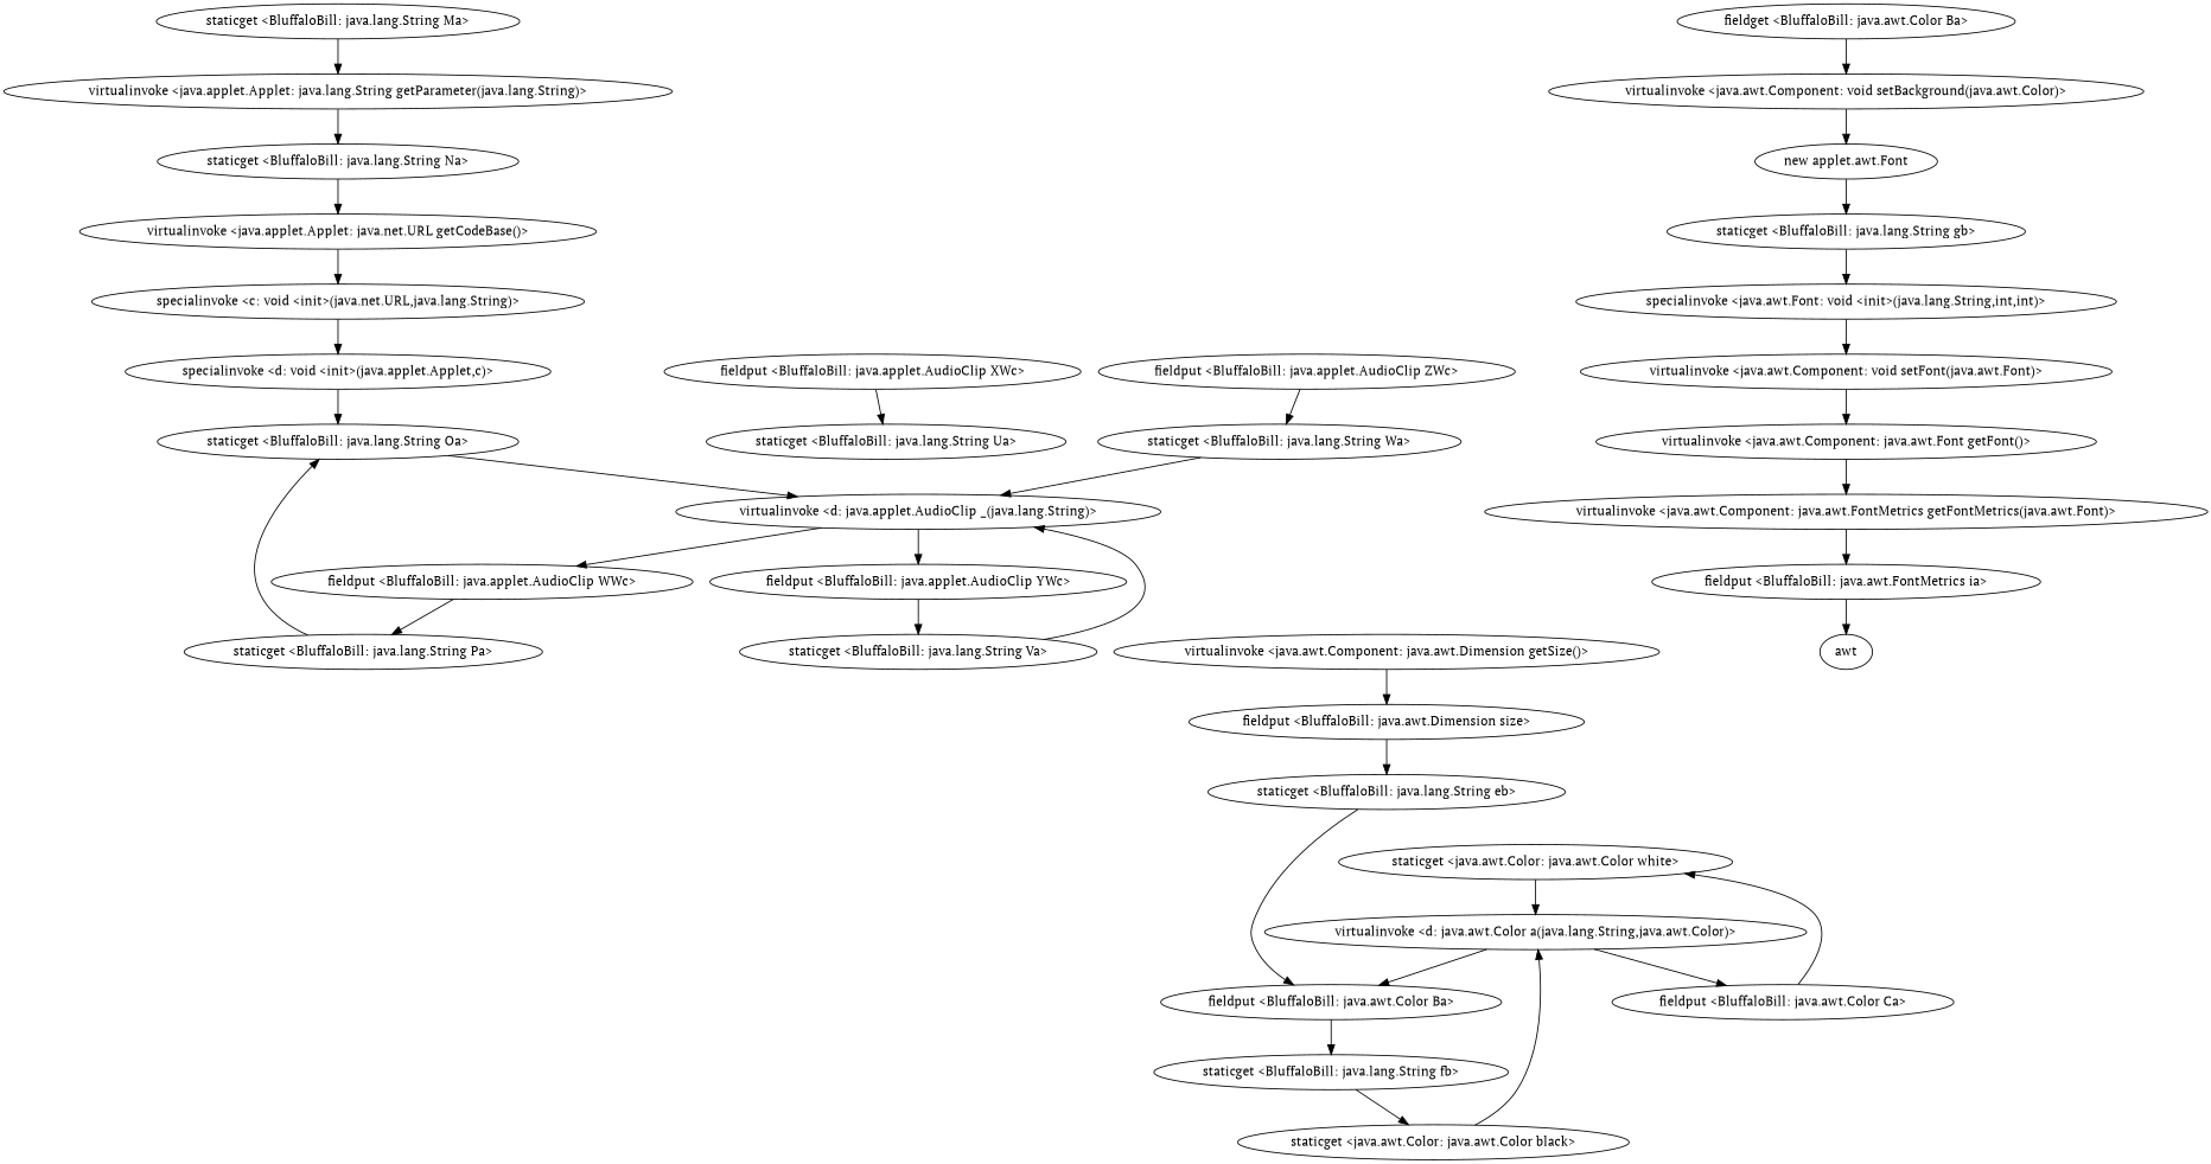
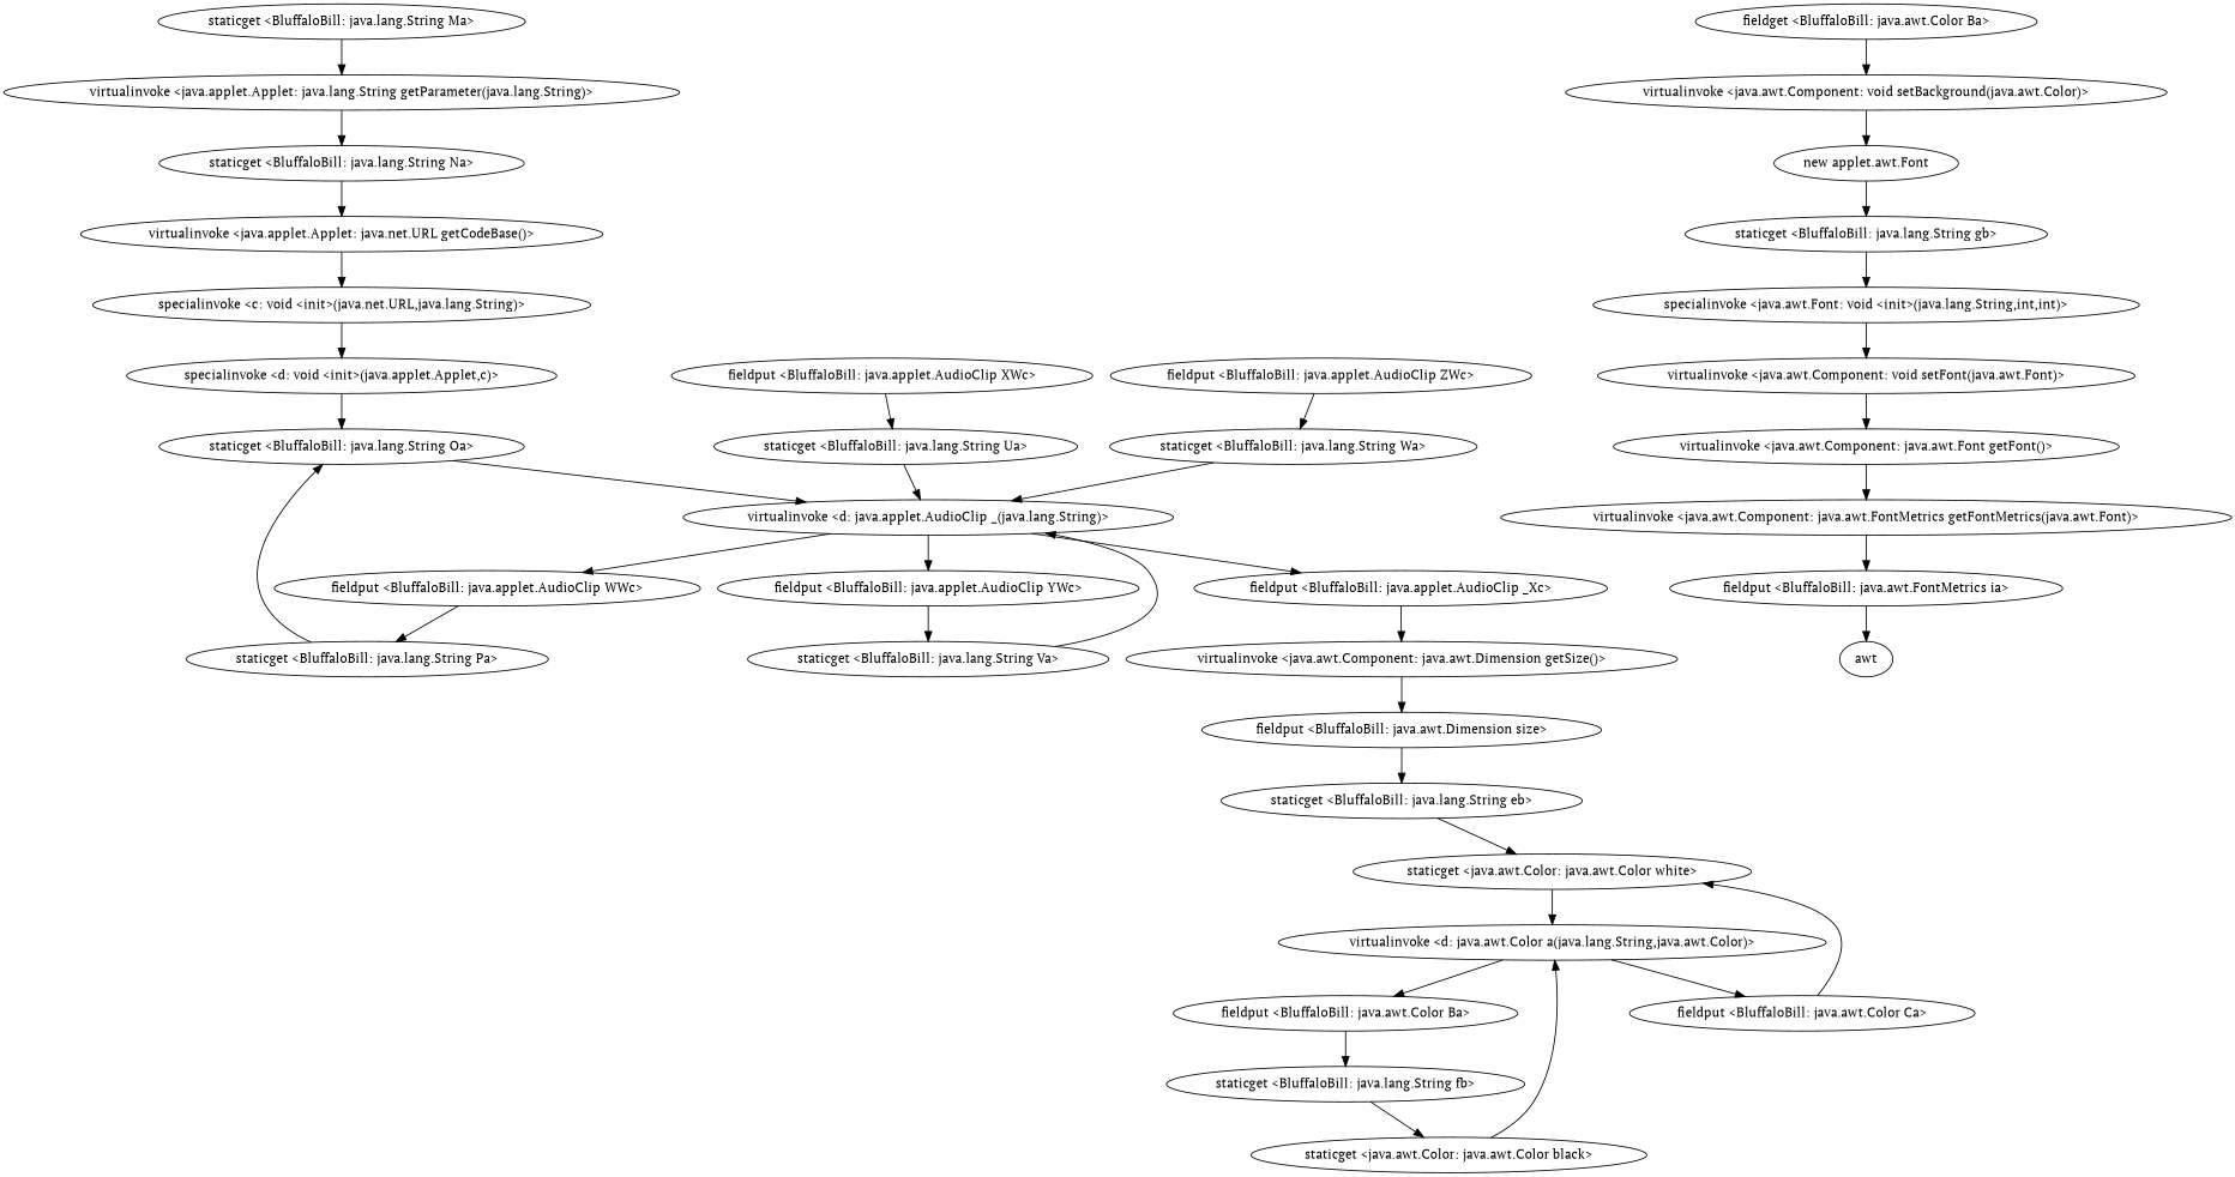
  digraph {
    fontname="PT Serif"
    node [fontname="PT Serif"]
    edge [fontname="PT Serif"]
    "staticget <BluffaloBill: java.lang.String Ma>"
    "virtualinvoke <java.applet.Applet: java.lang.String getParameter(java.lang.String)>"
    "staticget <BluffaloBill: java.lang.String Na>"
    "virtualinvoke <java.applet.Applet: java.net.URL getCodeBase()>"
    "specialinvoke <c: void <init>(java.net.URL,java.lang.String)>"
    "specialinvoke <d: void <init>(java.applet.Applet,c)>"
    "staticget <BluffaloBill: java.lang.String Oa>"
    "virtualinvoke <d: java.applet.AudioClip _(java.lang.String)>"
    "fieldput <BluffaloBill: java.applet.AudioClip WWc>"
    "fieldput <BluffaloBill: java.applet.AudioClip YWc>"
+   "fieldput <BluffaloBill: java.applet.AudioClip _Xc>"
    "staticget <BluffaloBill: java.lang.String Pa>"
    "fieldput <BluffaloBill: java.applet.AudioClip XWc>"
    "staticget <BluffaloBill: java.lang.String Ua>"
    "staticget <BluffaloBill: java.lang.String Va>"
    "fieldput <BluffaloBill: java.applet.AudioClip ZWc>"
    "staticget <BluffaloBill: java.lang.String Wa>"
    "virtualinvoke <java.awt.Component: java.awt.Dimension getSize()>"
    "fieldput <BluffaloBill: java.awt.Dimension size>"
    "staticget <BluffaloBill: java.lang.String eb>"
    "staticget <java.awt.Color: java.awt.Color white>"
    "virtualinvoke <d: java.awt.Color a(java.lang.String,java.awt.Color)>"
    "fieldput <BluffaloBill: java.awt.Color Ba>"
    "fieldput <BluffaloBill: java.awt.Color Ca>"
    "staticget <BluffaloBill: java.lang.String fb>"
    "staticget <java.awt.Color: java.awt.Color black>"
    "fieldget <BluffaloBill: java.awt.Color Ba>"
    "virtualinvoke <java.awt.Component: void setBackground(java.awt.Color)>"
    n29 [label="new applet.awt.Font"]
    "staticget <BluffaloBill: java.lang.String gb>"
    "specialinvoke <java.awt.Font: void <init>(java.lang.String,int,int)>"
    "virtualinvoke <java.awt.Component: void setFont(java.awt.Font)>"
    "virtualinvoke <java.awt.Component: java.awt.Font getFont()>"
    "virtualinvoke <java.awt.Component: java.awt.FontMetrics getFontMetrics(java.awt.Font)>"
    "fieldput <BluffaloBill: java.awt.FontMetrics ia>"
    n36 [label=awt]
    "staticget <BluffaloBill: java.lang.String Ma>" -> "virtualinvoke <java.applet.Applet: java.lang.String getParameter(java.lang.String)>"
    "virtualinvoke <java.applet.Applet: java.lang.String getParameter(java.lang.String)>" -> "staticget <BluffaloBill: java.lang.String Na>"
    "staticget <BluffaloBill: java.lang.String Na>" -> "virtualinvoke <java.applet.Applet: java.net.URL getCodeBase()>"
    "virtualinvoke <java.applet.Applet: java.net.URL getCodeBase()>" -> "specialinvoke <c: void <init>(java.net.URL,java.lang.String)>"
    "specialinvoke <c: void <init>(java.net.URL,java.lang.String)>" -> "specialinvoke <d: void <init>(java.applet.Applet,c)>"
    "specialinvoke <d: void <init>(java.applet.Applet,c)>" -> "staticget <BluffaloBill: java.lang.String Oa>"
    "staticget <BluffaloBill: java.lang.String Oa>" -> "virtualinvoke <d: java.applet.AudioClip _(java.lang.String)>"
    "virtualinvoke <d: java.applet.AudioClip _(java.lang.String)>" -> "fieldput <BluffaloBill: java.applet.AudioClip WWc>"
    "virtualinvoke <d: java.applet.AudioClip _(java.lang.String)>" -> "fieldput <BluffaloBill: java.applet.AudioClip YWc>"
+   "virtualinvoke <d: java.applet.AudioClip _(java.lang.String)>" -> "fieldput <BluffaloBill: java.applet.AudioClip _Xc>"
    "fieldput <BluffaloBill: java.applet.AudioClip WWc>" -> "staticget <BluffaloBill: java.lang.String Pa>"
    "fieldput <BluffaloBill: java.applet.AudioClip YWc>" -> "staticget <BluffaloBill: java.lang.String Va>"
+   "fieldput <BluffaloBill: java.applet.AudioClip _Xc>" -> "virtualinvoke <java.awt.Component: java.awt.Dimension getSize()>"
    "staticget <BluffaloBill: java.lang.String Pa>" -> "staticget <BluffaloBill: java.lang.String Oa>"
    "fieldput <BluffaloBill: java.applet.AudioClip XWc>" -> "staticget <BluffaloBill: java.lang.String Ua>"
+   "staticget <BluffaloBill: java.lang.String Ua>" -> "virtualinvoke <d: java.applet.AudioClip _(java.lang.String)>"
    "staticget <BluffaloBill: java.lang.String Va>" -> "virtualinvoke <d: java.applet.AudioClip _(java.lang.String)>"
    "fieldput <BluffaloBill: java.applet.AudioClip ZWc>" -> "staticget <BluffaloBill: java.lang.String Wa>"
    "staticget <BluffaloBill: java.lang.String Wa>" -> "virtualinvoke <d: java.applet.AudioClip _(java.lang.String)>"
    "virtualinvoke <java.awt.Component: java.awt.Dimension getSize()>" -> "fieldput <BluffaloBill: java.awt.Dimension size>"
    "fieldput <BluffaloBill: java.awt.Dimension size>" -> "staticget <BluffaloBill: java.lang.String eb>"
-   "staticget <BluffaloBill: java.lang.String eb>" -> "fieldput <BluffaloBill: java.awt.Color Ba>"
+   "staticget <BluffaloBill: java.lang.String eb>" -> "staticget <java.awt.Color: java.awt.Color white>"
    "staticget <java.awt.Color: java.awt.Color white>" -> "virtualinvoke <d: java.awt.Color a(java.lang.String,java.awt.Color)>"
    "virtualinvoke <d: java.awt.Color a(java.lang.String,java.awt.Color)>" -> "fieldput <BluffaloBill: java.awt.Color Ba>"
    "virtualinvoke <d: java.awt.Color a(java.lang.String,java.awt.Color)>" -> "fieldput <BluffaloBill: java.awt.Color Ca>"
    "fieldput <BluffaloBill: java.awt.Color Ba>" -> "staticget <BluffaloBill: java.lang.String fb>"
    "fieldput <BluffaloBill: java.awt.Color Ca>" -> "staticget <java.awt.Color: java.awt.Color white>"
    "staticget <BluffaloBill: java.lang.String fb>" -> "staticget <java.awt.Color: java.awt.Color black>"
    "staticget <java.awt.Color: java.awt.Color black>" -> "virtualinvoke <d: java.awt.Color a(java.lang.String,java.awt.Color)>"
    "fieldget <BluffaloBill: java.awt.Color Ba>" -> "virtualinvoke <java.awt.Component: void setBackground(java.awt.Color)>"
    "virtualinvoke <java.awt.Component: void setBackground(java.awt.Color)>" -> n29
    n29 -> "staticget <BluffaloBill: java.lang.String gb>"
    "staticget <BluffaloBill: java.lang.String gb>" -> "specialinvoke <java.awt.Font: void <init>(java.lang.String,int,int)>"
    "specialinvoke <java.awt.Font: void <init>(java.lang.String,int,int)>" -> "virtualinvoke <java.awt.Component: void setFont(java.awt.Font)>"
    "virtualinvoke <java.awt.Component: void setFont(java.awt.Font)>" -> "virtualinvoke <java.awt.Component: java.awt.Font getFont()>"
    "virtualinvoke <java.awt.Component: java.awt.Font getFont()>" -> "virtualinvoke <java.awt.Component: java.awt.FontMetrics getFontMetrics(java.awt.Font)>"
    "virtualinvoke <java.awt.Component: java.awt.FontMetrics getFontMetrics(java.awt.Font)>" -> "fieldput <BluffaloBill: java.awt.FontMetrics ia>"
    "fieldput <BluffaloBill: java.awt.FontMetrics ia>" -> n36
  }
